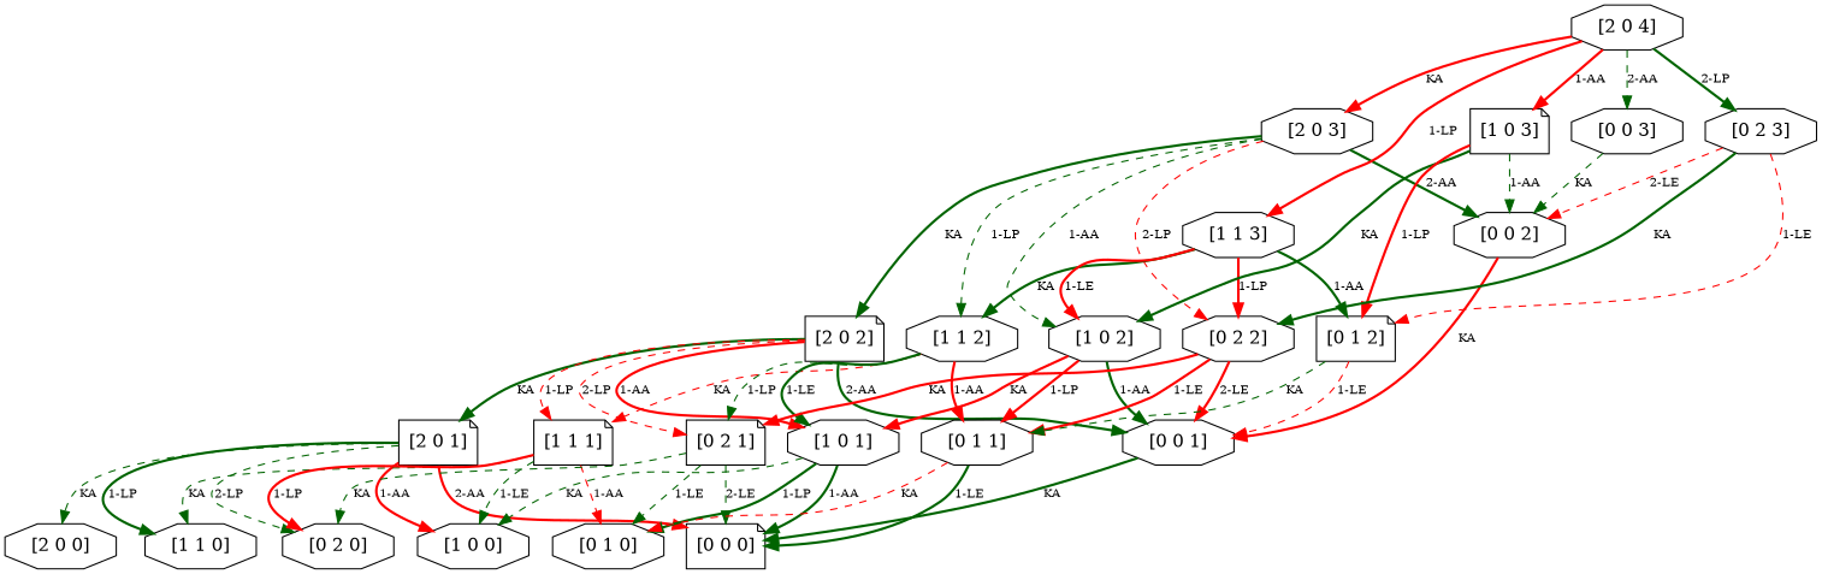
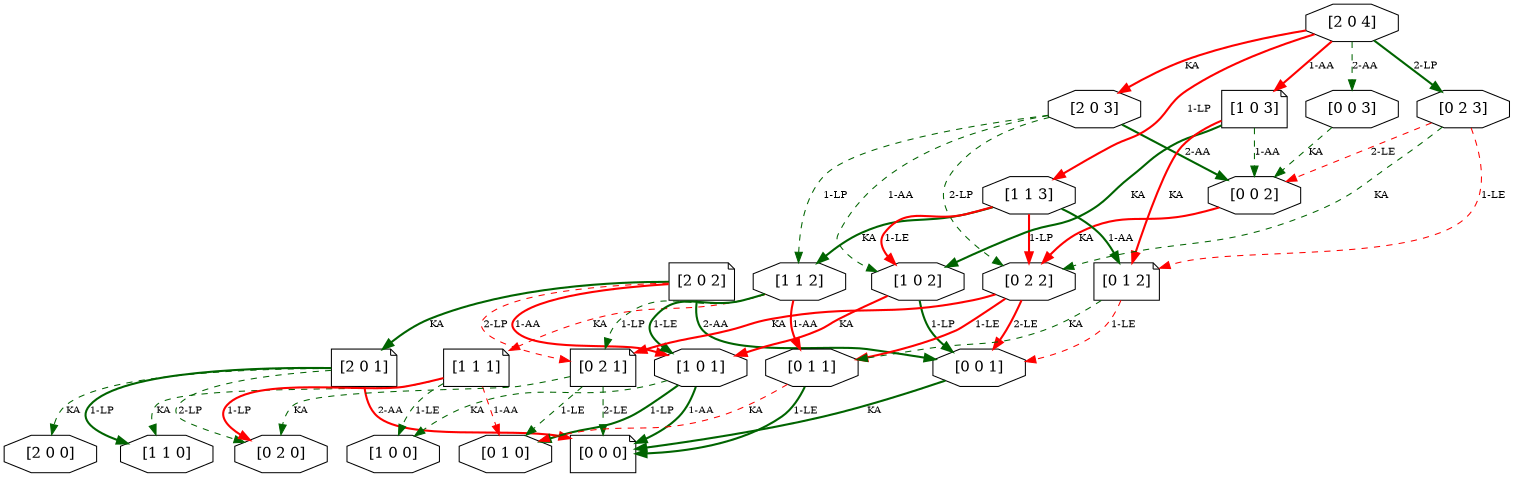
  digraph {
    fontname="DejaVu Serif"
    node [capacity="[0]" fontname="DejaVu Serif" shape=octagon stock="[0]" time=0 value=0.0]
    edge [color=darkgreen fontname="DejaVu Serif" fontsize=10 goal="[0 0 0]" modus=KA not_best_politic=True revenue=0 style=bold time=1 weight=0.0 weight_goal=0.0]
    n1 [capacity="[2]" label="[2 0 0]"]
    n2 [capacity="[2]" label="[2 0 1]" shape=note time=1 value=550.0]
    n3 [capacity="[1]" label="[1 1 0]" stock="[1]"]
    n4 [capacity="[1]" label="[1 0 0]"]
    n5 [label="[0 2 0]" stock="[2]"]
    n6 [label="[0 0 0]" shape=note]
    n7 [capacity="[2]" label="[2 0 2]" shape=note time=2 value=994.75]
    n8 [capacity="[1]" label="[1 1 1]" shape=note stock="[1]" time=1 value=100.0]
    n9 [capacity="[1]" label="[1 0 1]" time=1 value=50.0]
    n10 [label="[0 2 1]" shape=note stock="[2]" time=1 value=550.0]
    n11 [label="[0 0 1]" time=1]
    n12 [label="[0 1 0]" stock="[1]"]
    n13 [capacity="[2]" label="[2 0 3]" time=3 value=1395.25]
    n14 [capacity="[1]" label="[1 1 2]" stock="[1]" time=2 value=375.0]
    n15 [capacity="[1]" label="[1 0 2]" time=2 value=75.0]
    n16 [label="[0 2 2]" stock="[2]" time=2 value=994.75]
    n17 [label="[0 0 2]" time=2]
    n18 [label="[0 1 1]" stock="[1]" time=1 value=50.0]
    n19 [capacity="[2]" label="[2 0 4]" time=4 value=1755.75]
    n20 [capacity="[1]" label="[1 1 3]" stock="[1]" time=3 value=685.0]
    n21 [capacity="[1]" label="[1 0 3]" shape=note time=3 value=87.5]
    n22 [label="[0 2 3]" stock="[2]" time=3 value=1395.25]
    n23 [label="[0 0 3]" time=3]
    n24 [label="[0 1 2]" shape=note stock="[1]" time=2 value=75.0]
    n2 -> n1 [goal="[2 0 0]" label=KA style=dashed]
    n2 -> n3 [goal="[1 1 0]" label="1-LP" modus=LP]
-   n2 -> n4 [color=red goal="[1 0 0]" label="1-AA" modus=AA revenue=100 weight=100.0]
    n2 -> n5 [goal="[0 2 0]" label="2-LP" modus=LP style=dashed]
    n2 -> n6 [color=red label="2-AA" modus=AA not_best_politic=False revenue=5000 weight=5000.0]
    n7 -> n2 [goal="[2 0 1]" label=KA time=2 weight_goal=550.0]
-   n7 -> n8 [color=red goal="[1 1 1]" label="1-LP" modus=LP style=dashed time=2 weight=0 weight_goal=100.0]
    n7 -> n9 [color=red goal="[1 0 1]" label="1-AA" modus=AA time=2 weight=0 weight_goal=50.0]
    n7 -> n10 [color=red goal="[0 2 1]" label="2-LP" modus=LP style=dashed time=2 weight_goal=550.0]
    n7 -> n11 [goal="[0 0 1]" label="2-AA" modus=AA not_best_politic=False revenue=5000 time=2 weight=4450.0]
    n8 -> n3 [goal="[1 1 0]" label=KA style=dashed]
    n8 -> n4 [goal="[1 0 0]" label="1-LE" modus=LE revenue=100 style=dashed weight=100.0]
    n8 -> n5 [color=red goal="[0 2 0]" label="1-LP" modus=LP]
    n8 -> n12 [color=red goal="[0 1 0]" label="1-AA" modus=AA not_best_politic=False revenue=100 style=dashed weight=100.0]
    n9 -> n4 [goal="[1 0 0]" label=KA style=dashed]
    n9 -> n6 [label="1-AA" modus=AA not_best_politic=False revenue=100 weight=100.0]
    n9 -> n12 [goal="[0 1 0]" label="1-LP" modus=LP]
    n10 -> n5 [goal="[0 2 0]" label=KA style=dashed]
    n10 -> n6 [label="2-LE" modus=LE not_best_politic=False revenue=5000 style=dashed weight=5000.0]
    n10 -> n12 [goal="[0 1 0]" label="1-LE" modus=LE revenue=100 style=dashed weight=100.0]
    n11 -> n6 [label=KA not_best_politic=False]
-   n13 -> n7 [goal="[2 0 2]" label=KA time=3 weight_goal=994.75]
    n13 -> n14 [goal="[1 1 2]" label="1-LP" modus=LP style=dashed time=3 weight=0 weight_goal=375.0]
    n13 -> n15 [goal="[1 0 2]" label="1-AA" modus=AA style=dashed time=3 weight=0 weight_goal=75.0]
-   n13 -> n16 [color=red goal="[0 2 2]" label="2-LP" modus=LP style=dashed time=3 weight_goal=994.75]
+   n13 -> n16 [goal="[0 2 2]" label="2-LP" modus=LP style=dashed time=3 weight_goal=994.75]
    n13 -> n17 [goal="[0 0 2]" label="2-AA" modus=AA not_best_politic=False revenue=5000 time=3 weight=4005.25]
    n14 -> n8 [color=red goal="[1 1 1]" label=KA style=dashed time=2 weight_goal=100.0]
    n14 -> n9 [goal="[1 0 1]" label="1-LE" modus=LE revenue=100 time=2 weight=50.0 weight_goal=50.0]
    n14 -> n10 [goal="[0 2 1]" label="1-LP" modus=LP not_best_politic=False style=dashed time=2 weight=450.0 weight_goal=550.0]
    n14 -> n18 [color=red goal="[0 1 1]" label="1-AA" modus=AA revenue=100 time=2 weight=50.0 weight_goal=50.0]
    n15 -> n9 [color=red goal="[1 0 1]" label=KA time=2 weight_goal=50.0]
-   n15 -> n11 [goal="[0 0 1]" label="1-AA" modus=AA not_best_politic=False revenue=100 time=2 weight=50.0]
-   n15 -> n18 [color=red goal="[0 1 1]" label="1-LP" modus=LP time=2 weight_goal=50.0]
+   n15 -> n11 [goal="[0 0 1]" label="1-LP" modus=AA not_best_politic=False revenue=100 time=2 weight=50.0]
    n16 -> n10 [color=red goal="[0 2 1]" label=KA time=2 weight_goal=550.0]
    n16 -> n11 [color=red goal="[0 0 1]" label="2-LE" modus=LE not_best_politic=False revenue=5000 time=2 weight=4450.0]
    n16 -> n18 [color=red goal="[0 1 1]" label="1-LE" modus=LE time=2 weight=0 weight_goal=50.0]
-   n17 -> n11 [color=red goal="[0 0 1]" label=KA not_best_politic=False time=2]
+   n17 -> n16 [color=red goal="[0 0 1]" label=KA not_best_politic=False time=2]
    n18 -> n6 [label="1-LE" modus=LE not_best_politic=False revenue=100 weight=100.0]
    n18 -> n12 [color=red goal="[0 1 0]" label=KA style=dashed]
    n19 -> n13 [color=red goal="[2 0 3]" label=KA time=4 weight_goal=1395.25]
    n19 -> n20 [color=red goal="[1 1 3]" label="1-LP" modus=LP time=4 weight=0 weight_goal=685.0]
    n19 -> n21 [color=red goal="[1 0 3]" label="1-AA" modus=AA time=4 weight=0 weight_goal=87.5]
    n19 -> n22 [goal="[0 2 3]" label="2-LP" modus=LP time=4 weight_goal=1395.25]
    n19 -> n23 [goal="[0 0 3]" label="2-AA" modus=AA not_best_politic=False revenue=5000 style=dashed time=4 weight=3604.75]
    n20 -> n14 [goal="[1 1 2]" label=KA time=3 weight_goal=375.0]
    n20 -> n15 [color=red goal="[1 0 2]" label="1-LE" modus=LE time=3 weight=0 weight_goal=75.0]
    n20 -> n16 [color=red goal="[0 2 2]" label="1-LP" modus=LP not_best_politic=False time=3 weight=619.75 weight_goal=994.75]
    n20 -> n24 [goal="[0 1 2]" label="1-AA" modus=AA time=3 weight=0 weight_goal=75.0]
    n21 -> n15 [goal="[1 0 2]" label=KA time=3 weight_goal=75.0]
    n21 -> n17 [goal="[0 0 2]" label="1-AA" modus=AA not_best_politic=False revenue=100 style=dashed time=3 weight=25.0]
-   n21 -> n24 [color=red goal="[0 1 2]" label="1-LP" modus=LP time=3 weight_goal=75.0]
-   n22 -> n16 [goal="[0 2 2]" label=KA time=3 weight_goal=994.75]
+   n21 -> n24 [color=red goal="[0 1 2]" label=KA modus=LP time=3 weight_goal=75.0]
+   n22 -> n16 [goal="[0 2 2]" label=KA style=dashed time=3 weight_goal=994.75]
    n22 -> n17 [color=red goal="[0 0 2]" label="2-LE" modus=LE not_best_politic=False revenue=5000 style=dashed time=3 weight=4005.25]
    n22 -> n24 [color=red goal="[0 1 2]" label="1-LE" modus=LE style=dashed time=3 weight=0 weight_goal=75.0]
    n23 -> n17 [goal="[0 0 2]" label=KA not_best_politic=False style=dashed time=3]
    n24 -> n11 [color=red goal="[0 0 1]" label="1-LE" modus=LE not_best_politic=False revenue=100 style=dashed time=2 weight=50.0]
    n24 -> n18 [goal="[0 1 1]" label=KA style=dashed time=2 weight_goal=50.0]
  }
